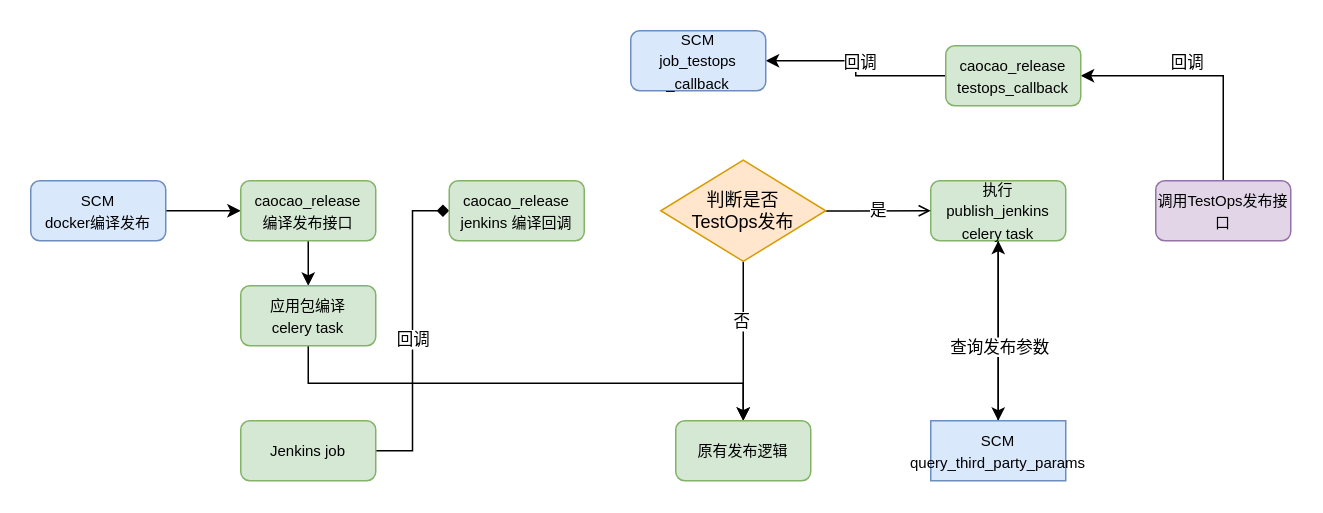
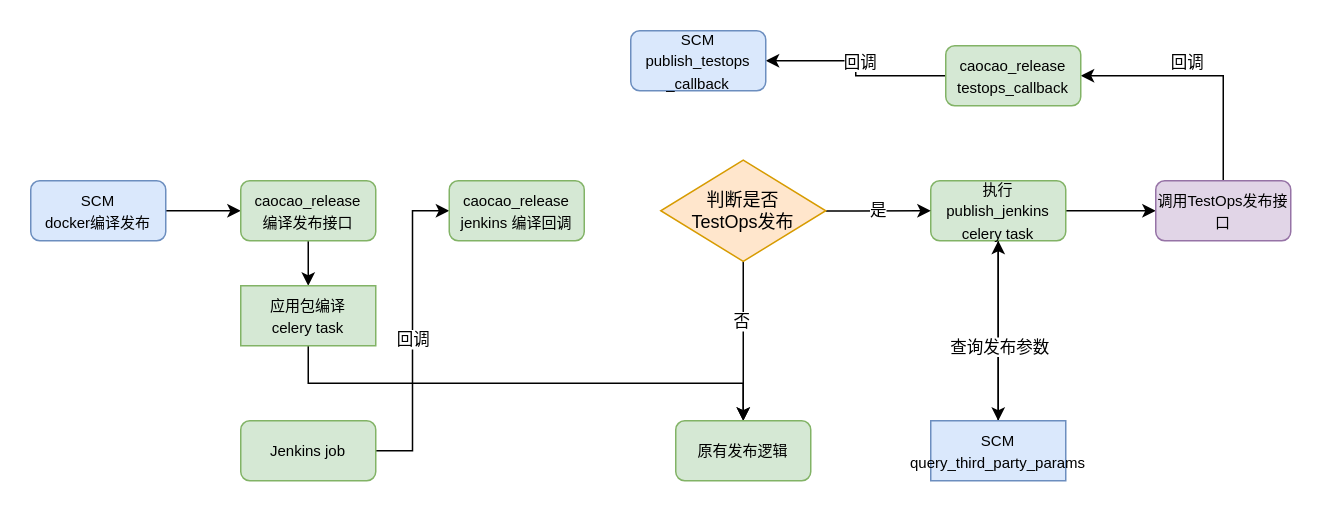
  <mxCell id="0" />
  <mxCell id="1" parent="0" />
  <mxCell id="2" style="edgeStyle=orthogonalEdgeStyle;rounded=0;orthogonalLoop=1;jettySize=auto;html=1;exitX=1;exitY=0.5;exitDx=0;exitDy=0;entryX=0;entryY=0.5;entryDx=0;entryDy=0;" parent="1" source="3" edge="1"><mxGeometry relative="1" as="geometry"><mxPoint x="160" y="140" as="targetPoint" /></mxGeometry></mxCell>
  <mxCell id="3" value="&lt;font style=&quot;font-size: 10px&quot;&gt;SCM&lt;br&gt;docker编译发布&lt;/font&gt;" style="rounded=1;whiteSpace=wrap;html=1;fillColor=#dae8fc;strokeColor=#6c8ebf;" parent="1" vertex="1"><mxGeometry x="20" y="120" width="90" height="40" as="geometry" /></mxCell>
  <mxCell id="4" style="edgeStyle=orthogonalEdgeStyle;rounded=0;orthogonalLoop=1;jettySize=auto;html=1;entryX=0.5;entryY=0;entryDx=0;entryDy=0;" parent="1" target="11" edge="1"><mxGeometry relative="1" as="geometry"><mxPoint x="209.5" y="200" as="targetPoint" /><mxPoint x="205" y="160" as="sourcePoint" /></mxGeometry></mxCell>
  <mxCell id="5" style="edgeStyle=orthogonalEdgeStyle;rounded=0;orthogonalLoop=1;jettySize=auto;html=1;exitX=0.5;exitY=0;exitDx=0;exitDy=0;entryX=1;entryY=0.5;entryDx=0;entryDy=0;" parent="1" source="26" target="17" edge="1"><mxGeometry relative="1" as="geometry" /></mxCell>
  <mxCell id="6" value="回调" style="edgeLabel;html=1;align=center;verticalAlign=middle;resizable=0;points=[];" parent="5" vertex="1" connectable="0"><mxGeometry x="0.33" relative="1" as="geometry"><mxPoint x="15" y="-10" as="offset" /></mxGeometry></mxCell>
+ <mxCell id="7" style="edgeStyle=orthogonalEdgeStyle;rounded=0;orthogonalLoop=1;jettySize=auto;html=1;exitX=1;exitY=0.5;exitDx=0;exitDy=0;entryX=0;entryY=0.5;entryDx=0;entryDy=0;" edge="1" parent="1" source="9" target="26"><mxGeometry relative="1" as="geometry" /></mxCell>
  <mxCell id="8" style="edgeStyle=orthogonalEdgeStyle;rounded=0;orthogonalLoop=1;jettySize=auto;html=1;exitX=0.5;exitY=1;exitDx=0;exitDy=0;entryX=0.5;entryY=0;entryDx=0;entryDy=0;" edge="1" parent="1" source="9" target="29"><mxGeometry relative="1" as="geometry"><mxPoint x="665" y="270" as="targetPoint" /></mxGeometry></mxCell>
  <mxCell id="9" value="&lt;span style=&quot;font-size: 10px&quot;&gt;执行&lt;br&gt;publish_jenkins&lt;br&gt;celery task&lt;br&gt;&lt;/span&gt;" style="rounded=1;whiteSpace=wrap;html=1;fillColor=#d5e8d4;strokeColor=#82b366;" parent="1" vertex="1"><mxGeometry x="620" y="120" width="90" height="40" as="geometry" /></mxCell>
  <mxCell id="10" style="edgeStyle=orthogonalEdgeStyle;rounded=0;orthogonalLoop=1;jettySize=auto;html=1;exitX=0.5;exitY=1;exitDx=0;exitDy=0;" parent="1" source="11" target="25" edge="1"><mxGeometry relative="1" as="geometry"><mxPoint x="209.862" y="360" as="targetPoint" /></mxGeometry></mxCell>
- <mxCell id="11" value="&lt;span style=&quot;font-size: 10px&quot;&gt;应用包编译&lt;br&gt;celery task&lt;/span&gt;" style="rounded=1;whiteSpace=wrap;html=1;fillColor=#d5e8d4;strokeColor=#82b366;" parent="1" vertex="1"><mxGeometry x="160" y="190" width="90" height="40" as="geometry" /></mxCell>
- <mxCell id="12" style="edgeStyle=orthogonalEdgeStyle;rounded=0;orthogonalLoop=1;jettySize=auto;html=1;exitX=1;exitY=0.5;exitDx=0;exitDy=0;entryX=0;entryY=0.5;entryDx=0;entryDy=0;endArrow=diamond;" parent="1" source="14" target="20" edge="1"><mxGeometry relative="1" as="geometry" /></mxCell>
+ <mxCell id="11" value="&lt;span style=&quot;font-size: 10px&quot;&gt;应用包编译&lt;br&gt;celery task&lt;/span&gt;" style="whiteSpace=wrap;html=1;fillColor=#d5e8d4;strokeColor=#82b366;rounded=0;" parent="1" vertex="1"><mxGeometry x="160" y="190" width="90" height="40" as="geometry" /></mxCell>
+ <mxCell id="12" style="edgeStyle=orthogonalEdgeStyle;rounded=0;orthogonalLoop=1;jettySize=auto;html=1;exitX=1;exitY=0.5;exitDx=0;exitDy=0;entryX=0;entryY=0.5;entryDx=0;entryDy=0;" parent="1" source="14" target="20" edge="1"><mxGeometry relative="1" as="geometry" /></mxCell>
  <mxCell id="13" value="回调" style="edgeLabel;html=1;align=center;verticalAlign=middle;resizable=0;points=[];" parent="12" vertex="1" connectable="0"><mxGeometry x="-0.057" relative="1" as="geometry"><mxPoint as="offset" /></mxGeometry></mxCell>
  <mxCell id="14" value="&lt;span style=&quot;font-size: 10px&quot;&gt;Jenkins job&lt;br&gt;&lt;/span&gt;" style="rounded=1;whiteSpace=wrap;html=1;fillColor=#d5e8d4;strokeColor=#82b366;" parent="1" vertex="1"><mxGeometry x="160" y="280" width="90" height="40" as="geometry" /></mxCell>
  <mxCell id="15" style="edgeStyle=orthogonalEdgeStyle;rounded=0;orthogonalLoop=1;jettySize=auto;html=1;exitX=0;exitY=0.5;exitDx=0;exitDy=0;" parent="1" source="17" target="18" edge="1"><mxGeometry relative="1" as="geometry" /></mxCell>
  <mxCell id="16" value="回调" style="edgeLabel;html=1;align=center;verticalAlign=middle;resizable=0;points=[];" vertex="1" connectable="0" parent="15"><mxGeometry x="-0.218" y="2" relative="1" as="geometry"><mxPoint x="-7" y="-12" as="offset" /></mxGeometry></mxCell>
  <mxCell id="17" value="&lt;font style=&quot;font-size: 10px&quot;&gt;caocao_release&lt;br&gt;testops_callback&lt;br&gt;&lt;/font&gt;" style="rounded=1;whiteSpace=wrap;html=1;fillColor=#d5e8d4;strokeColor=#82b366;" parent="1" vertex="1"><mxGeometry x="630" y="30" width="90" height="40" as="geometry" /></mxCell>
- <mxCell id="18" value="&lt;span style=&quot;font-size: 10px&quot;&gt;SCM&lt;br&gt;job_testops&lt;br&gt;_callback&lt;/span&gt;" style="rounded=1;whiteSpace=wrap;html=1;fillColor=#dae8fc;strokeColor=#6c8ebf;" parent="1" vertex="1"><mxGeometry x="420" y="20" width="90" height="40" as="geometry" /></mxCell>
+ <mxCell id="18" value="&lt;span style=&quot;font-size: 10px&quot;&gt;SCM&lt;br&gt;publish_testops&lt;br&gt;_callback&lt;/span&gt;" style="rounded=1;whiteSpace=wrap;html=1;fillColor=#dae8fc;strokeColor=#6c8ebf;" parent="1" vertex="1"><mxGeometry x="420" y="20" width="90" height="40" as="geometry" /></mxCell>
  <mxCell id="19" value="&lt;font style=&quot;font-size: 10px&quot;&gt;caocao_release&lt;br&gt;编译发布接口&lt;br&gt;&lt;/font&gt;" style="rounded=1;whiteSpace=wrap;html=1;fillColor=#d5e8d4;strokeColor=#82b366;" parent="1" vertex="1"><mxGeometry x="160" y="120" width="90" height="40" as="geometry" /></mxCell>
  <mxCell id="20" value="&lt;font style=&quot;font-size: 10px&quot;&gt;caocao_release&lt;br&gt;jenkins 编译回调&lt;br&gt;&lt;/font&gt;" style="rounded=1;whiteSpace=wrap;html=1;fillColor=#d5e8d4;strokeColor=#82b366;" parent="1" vertex="1"><mxGeometry x="299" y="120" width="90" height="40" as="geometry" /></mxCell>
- <mxCell id="21" value="是" style="edgeStyle=orthogonalEdgeStyle;rounded=0;orthogonalLoop=1;jettySize=auto;html=1;entryX=0;entryY=0.5;entryDx=0;entryDy=0;endArrow=open;" parent="1" source="24" target="9" edge="1"><mxGeometry relative="1" as="geometry"><Array as="points"><mxPoint x="570" y="140" /><mxPoint x="570" y="140" /></Array></mxGeometry></mxCell>
+ <mxCell id="21" value="是" style="edgeStyle=orthogonalEdgeStyle;rounded=0;orthogonalLoop=1;jettySize=auto;html=1;entryX=0;entryY=0.5;entryDx=0;entryDy=0;" parent="1" source="24" target="9" edge="1"><mxGeometry relative="1" as="geometry"><Array as="points"><mxPoint x="570" y="140" /><mxPoint x="570" y="140" /></Array></mxGeometry></mxCell>
  <mxCell id="22" style="edgeStyle=orthogonalEdgeStyle;rounded=0;orthogonalLoop=1;jettySize=auto;html=1;exitX=0.5;exitY=1;exitDx=0;exitDy=0;entryX=0.5;entryY=0;entryDx=0;entryDy=0;" parent="1" source="24" target="25" edge="1"><mxGeometry relative="1" as="geometry" /></mxCell>
  <mxCell id="23" value="否" style="edgeLabel;html=1;align=center;verticalAlign=middle;resizable=0;points=[];" parent="22" vertex="1" connectable="0"><mxGeometry x="-0.239" y="-2" relative="1" as="geometry"><mxPoint as="offset" /></mxGeometry></mxCell>
  <mxCell id="24" value="判断是否&lt;br&gt;TestOps发布" style="rhombus;whiteSpace=wrap;html=1;fillColor=#ffe6cc;strokeColor=#d79b00;" parent="1" vertex="1"><mxGeometry x="440" y="106.25" width="110" height="67.5" as="geometry" /></mxCell>
  <mxCell id="25" value="&lt;font style=&quot;font-size: 10px&quot;&gt;原有发布逻辑&lt;br&gt;&lt;/font&gt;" style="rounded=1;whiteSpace=wrap;html=1;fillColor=#d5e8d4;strokeColor=#82b366;" parent="1" vertex="1"><mxGeometry x="450" y="280" width="90" height="40" as="geometry" /></mxCell>
  <mxCell id="26" value="&lt;span style=&quot;font-size: 10px&quot;&gt;调用TestOps发布接口&lt;/span&gt;" style="rounded=1;whiteSpace=wrap;html=1;fillColor=#e1d5e7;strokeColor=#9673a6;" vertex="1" parent="1"><mxGeometry x="770" y="120" width="90" height="40" as="geometry" /></mxCell>
  <mxCell id="27" style="edgeStyle=orthogonalEdgeStyle;rounded=0;orthogonalLoop=1;jettySize=auto;html=1;exitX=0.5;exitY=0;exitDx=0;exitDy=0;" edge="1" parent="1" source="29" target="9"><mxGeometry relative="1" as="geometry" /></mxCell>
  <mxCell id="28" value="查询发布参数" style="edgeLabel;html=1;align=center;verticalAlign=middle;resizable=0;points=[];" vertex="1" connectable="0" parent="27"><mxGeometry x="0.257" relative="1" as="geometry"><mxPoint y="25" as="offset" /></mxGeometry></mxCell>
  <mxCell id="29" value="&lt;span style=&quot;font-size: 10px&quot;&gt;SCM&lt;br&gt;query_third_party_params&lt;br&gt;&lt;/span&gt;" style="whiteSpace=wrap;html=1;fillColor=#dae8fc;strokeColor=#6c8ebf;rounded=0;" vertex="1" parent="1"><mxGeometry x="620" y="280" width="90" height="40" as="geometry" /></mxCell>
